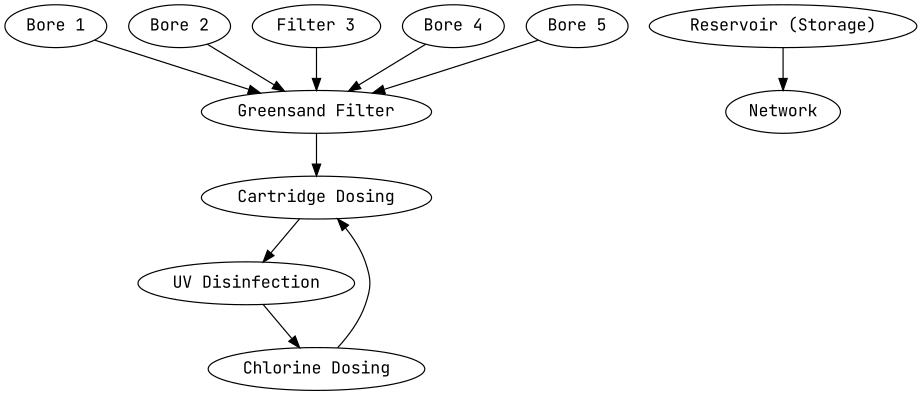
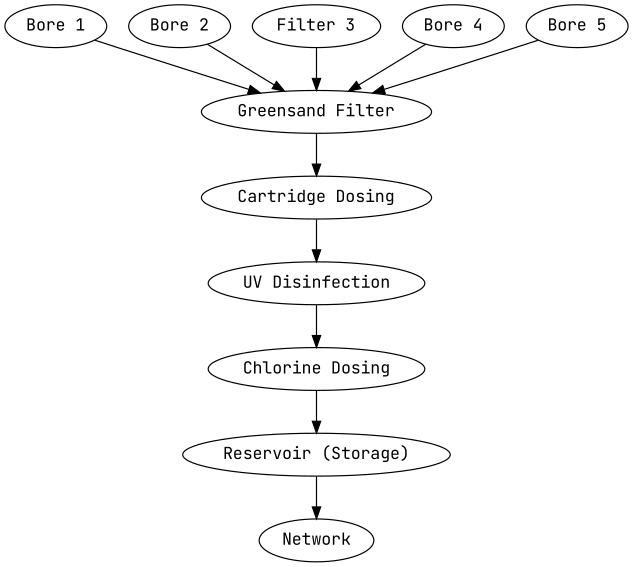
  digraph {
    fontname="JetBrains Mono"
    node [fontname="JetBrains Mono"]
    edge [fontname="JetBrains Mono"]
    n1 [label="Bore 1"]
    n2 [label="Greensand Filter"]
    n3 [label="Cartridge Dosing"]
    n4 [label="Bore 2"]
    n5 [label="Filter 3"]
    n6 [label="Bore 4"]
    n7 [label="Bore 5"]
    n8 [label="UV Disinfection"]
    n9 [label="Chlorine Dosing"]
    n10 [label="Reservoir (Storage)"]
    n11 [label=Network]
    n1 -> n2
    n2 -> n3
    n3 -> n8
    n4 -> n2
    n5 -> n2
    n6 -> n2
    n7 -> n2
    n8 -> n9
-   n9 -> n3
+   n9 -> n10
    n10 -> n11
  }
